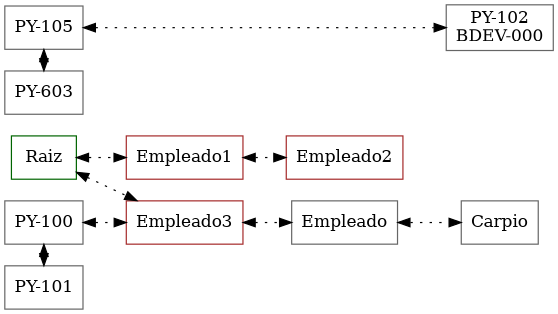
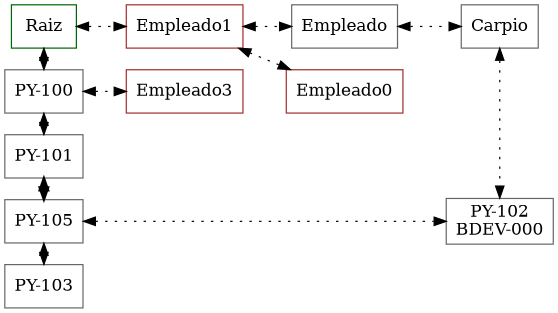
  digraph {
    rankdir=LR
    node [color=gray40 group=0 shape=box]
    edge [dir=both style=dotted]
    n1 [color=darkgreen label=Raiz]
    n2 [group=1 label="PY-100"]
    n3 [group=2 label="PY-101"]
    n4 [group=3 label="PY-105"]
-   n5 [group=4 label="PY-603"]
+   n5 [group=4 label="PY-103"]
    n6 [color=brown label=Empleado1]
-   n7 [color=brown label=Empleado2]
+   n7 [color=brown label=Empleado0]
    n8 [color=brown label=Empleado3]
    n9 [label=Empleado]
    n10 [label=Carpio]
    n11 [group=3 label="PY-102\nBDEV-000"]
    subgraph sub_1 {
      rank=same
      n1
      n2
      n3
      n4
      n5
    }
    subgraph sub_2 {
      rank=same
      n6
    }
    subgraph sub_3 {
      rank=same
      n7
    }
    subgraph sub_4 {
      rank=same
      n8
    }
    subgraph sub_5 {
      rank=same
      n9
    }
    subgraph sub_6 {
      rank=same
      n10
      n11
    }
    subgraph sub_7 {
      rank=same
    }
    subgraph sub_8 {
      rank=same
    }
    subgraph sub_9 {
      rank=same
    }
    subgraph sub_10 {
      rank=same
    }
    subgraph sub_11 {
      rank=same
    }
-   n1 -> n8
+   n1 -> n2
    n1 -> n6
    n2 -> n3
    n2 -> n8
+   n3 -> n4 [style=bold]
    n4 -> n5
    n4 -> n11
    n6 -> n7
-   n8 -> n9
+   n6 -> n9
    n9 -> n10
+   n10 -> n11
  }
